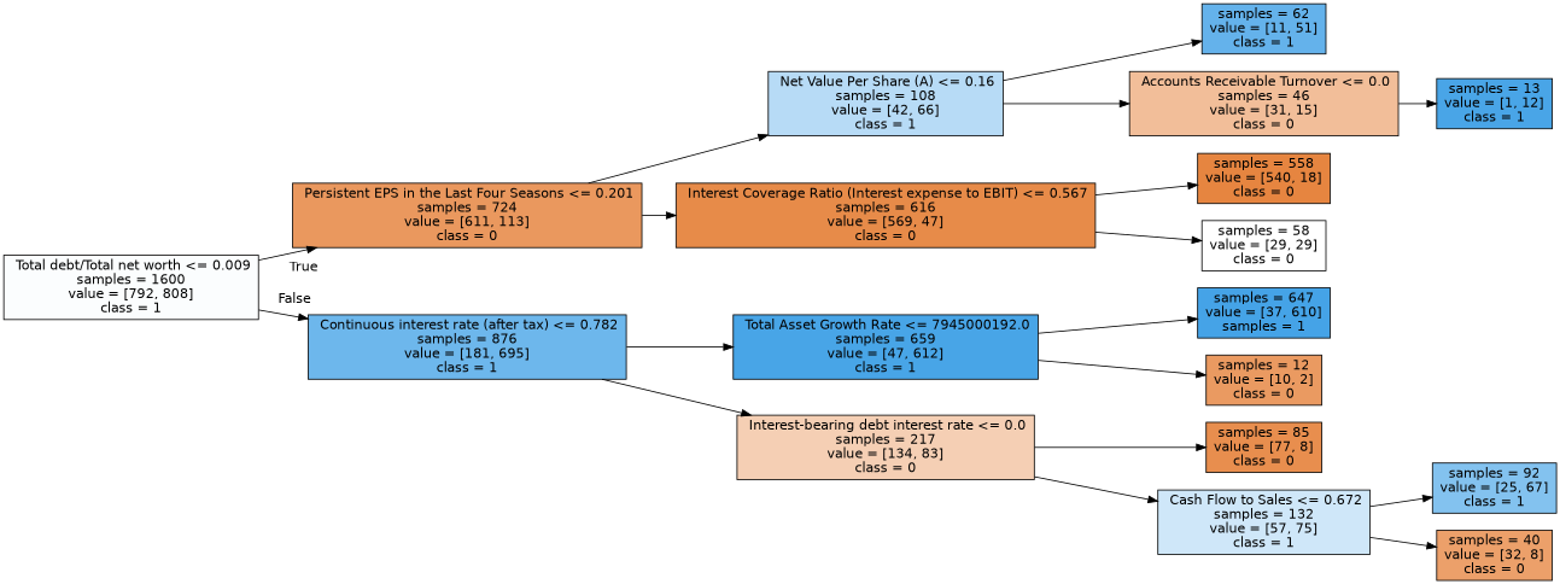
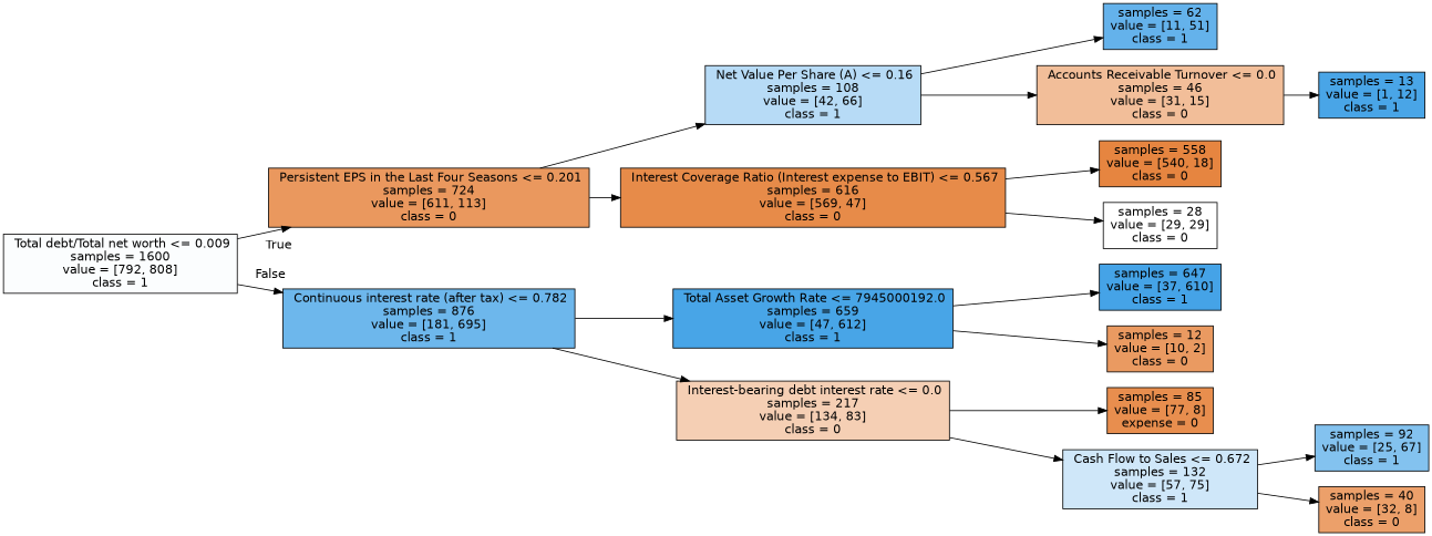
  digraph {
    rankdir=LR
    node [color=black fontname=helvetica shape=box style=filled]
    edge [fontname=helvetica]
    n1 [fillcolor="#fbfdfe" label=" Total debt/Total net worth <= 0.009\nsamples = 1600\nvalue = [792, 808]\nclass = 1"]
    n2 [fillcolor="#ea985e" label=" Persistent EPS in the Last Four Seasons <= 0.201\nsamples = 724\nvalue = [611, 113]\nclass = 0"]
    n3 [fillcolor="#6db7ec" label=" Continuous interest rate (after tax) <= 0.782\nsamples = 876\nvalue = [181, 695]\nclass = 1"]
    n4 [fillcolor="#b7dbf6" label=" Net Value Per Share (A) <= 0.16\nsamples = 108\nvalue = [42, 66]\nclass = 1"]
    n5 [fillcolor="#e78b49" label=" Interest Coverage Ratio (Interest expense to EBIT) <= 0.567\nsamples = 616\nvalue = [569, 47]\nclass = 0"]
    n6 [fillcolor="#48a5e7" label=" Total Asset Growth Rate <= 7945000192.0\nsamples = 659\nvalue = [47, 612]\nclass = 1"]
    n7 [fillcolor="#f5cfb4" label=" Interest-bearing debt interest rate <= 0.0\nsamples = 217\nvalue = [134, 83]\nclass = 0"]
    n8 [fillcolor="#64b2eb" label="samples = 62\nvalue = [11, 51]\nclass = 1"]
    n9 [fillcolor="#f2be99" label=" Accounts Receivable Turnover <= 0.0\nsamples = 46\nvalue = [31, 15]\nclass = 0"]
    n10 [fillcolor="#e68540" label="samples = 558\nvalue = [540, 18]\nclass = 0"]
-   n11 [fillcolor="#ffffff" label="samples = 58\nvalue = [29, 29]\nclass = 0"]
+   n11 [fillcolor="#ffffff" label="samples = 28\nvalue = [29, 29]\nclass = 0"]
    n12 [fillcolor="#49a5e7" label="samples = 13\nvalue = [1, 12]\nclass = 1"]
-   n13 [fillcolor="#45a3e7" label="samples = 647\nvalue = [37, 610]\nsamples = 1"]
+   n13 [fillcolor="#45a3e7" label="samples = 647\nvalue = [37, 610]\nclass = 1"]
    n14 [fillcolor="#ea9a61" label="samples = 12\nvalue = [10, 2]\nclass = 0"]
-   n15 [fillcolor="#e88e4e" label="samples = 85\nvalue = [77, 8]\nclass = 0"]
+   n15 [fillcolor="#e88e4e" label="samples = 85\nvalue = [77, 8]\nexpense = 0"]
    n16 [fillcolor="#cfe7f9" label=" Cash Flow to Sales <= 0.672\nsamples = 132\nvalue = [57, 75]\nclass = 1"]
    n17 [fillcolor="#83c2ef" label="samples = 92\nvalue = [25, 67]\nclass = 1"]
    n18 [fillcolor="#eca06a" label="samples = 40\nvalue = [32, 8]\nclass = 0"]
    n1 -> n2 [headlabel=True labelangle=45 labeldistance=2.5]
    n1 -> n3 [headlabel=False labelangle=-45 labeldistance=2.5]
    n2 -> n4
    n2 -> n5
    n3 -> n6
    n3 -> n7
    n4 -> n8
    n4 -> n9
    n5 -> n10
    n5 -> n11
    n6 -> n13
    n6 -> n14
    n7 -> n15
    n7 -> n16
    n9 -> n12
    n16 -> n17
    n16 -> n18
  }
